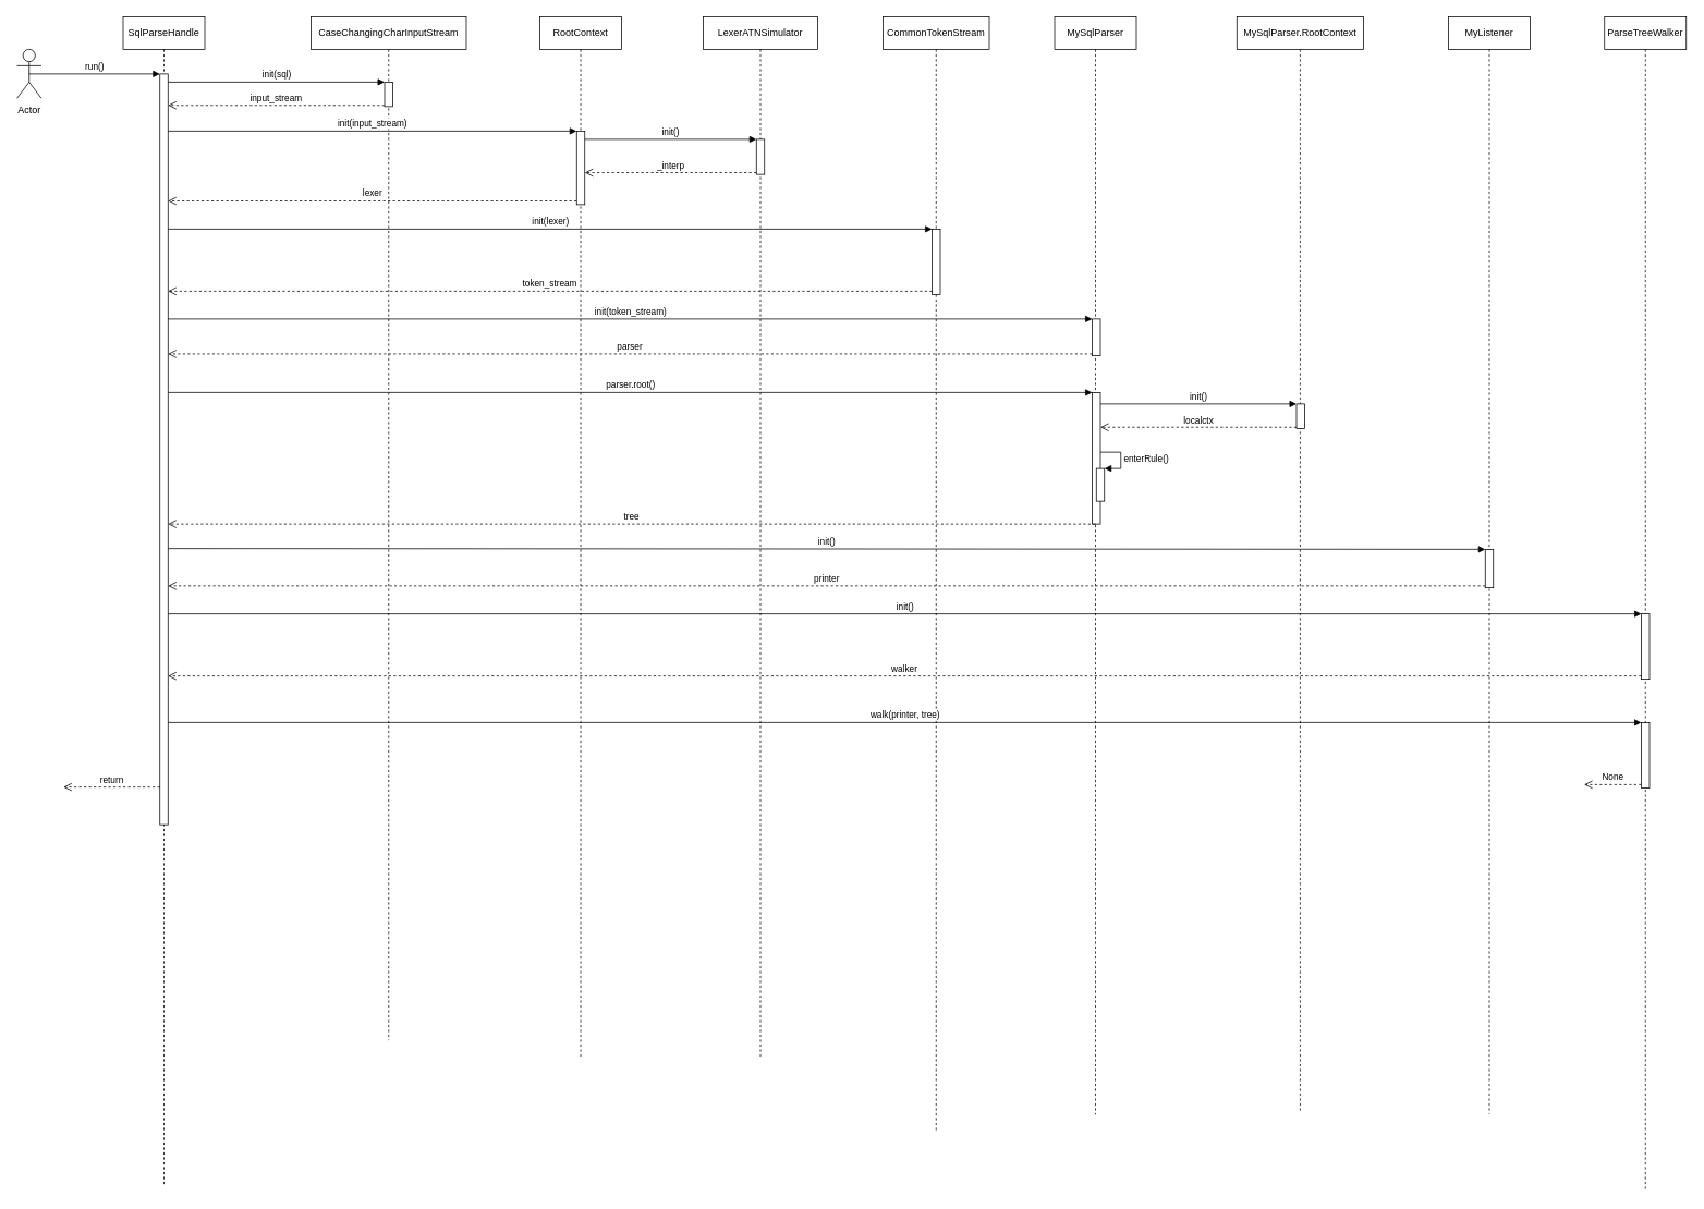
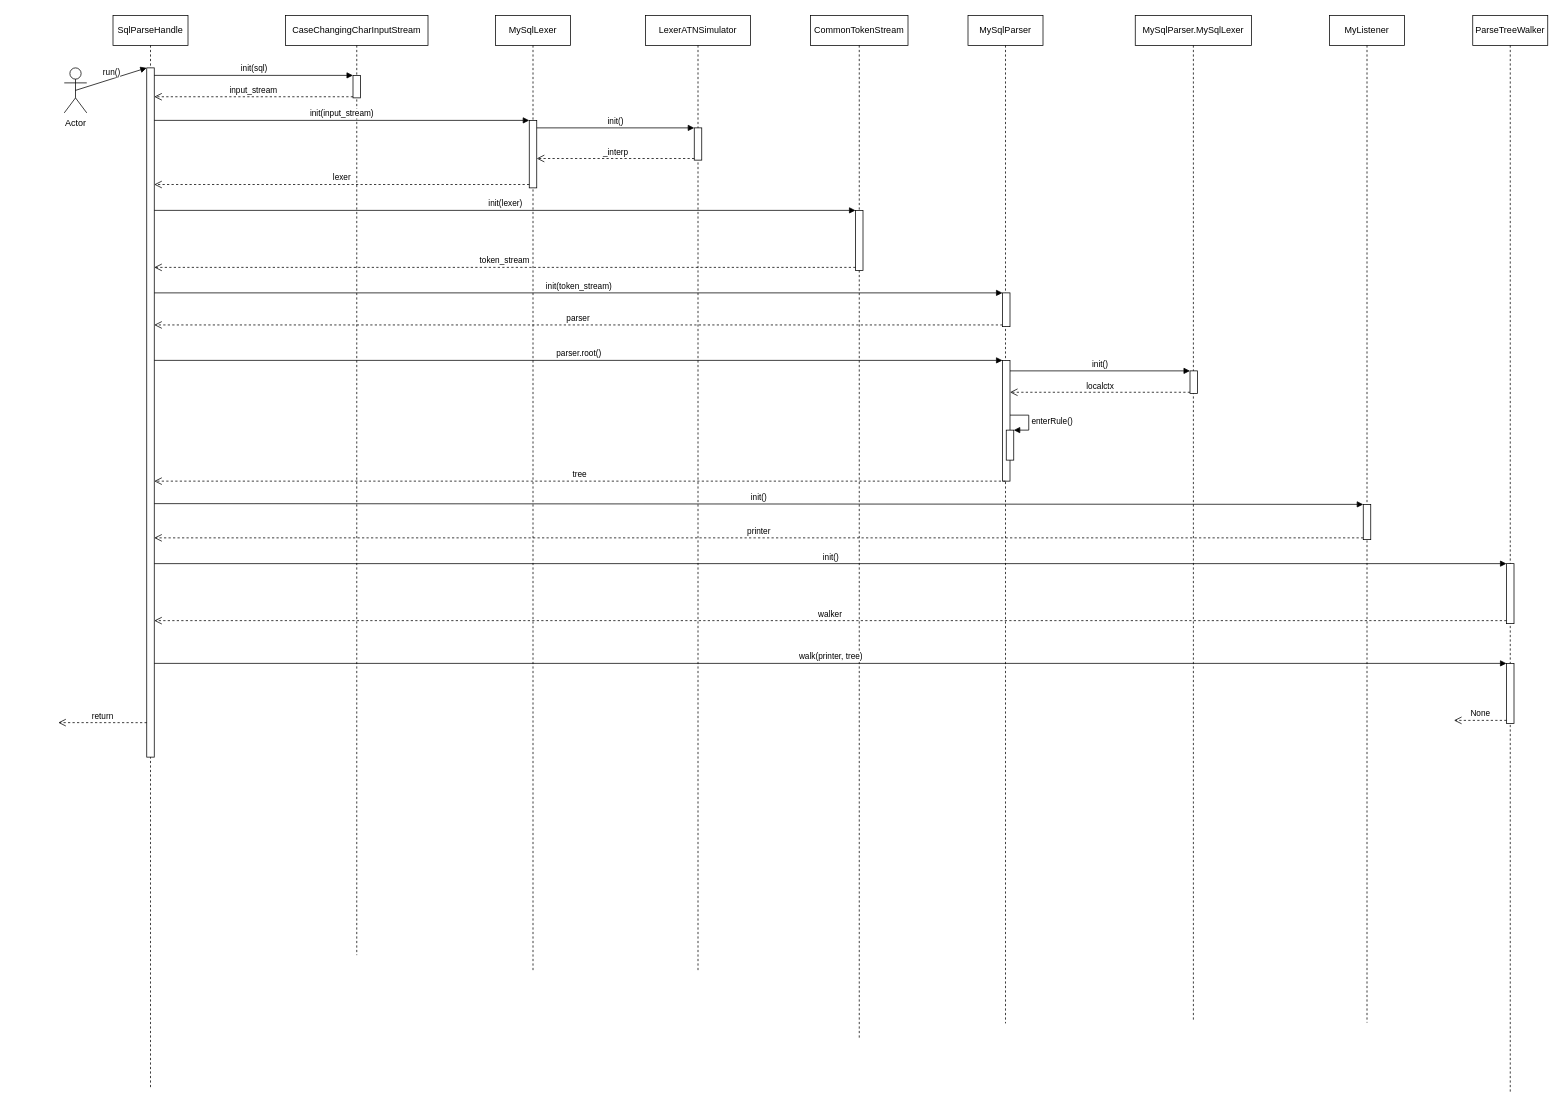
  <mxCell id="0" />
  <mxCell id="1" parent="0" />
  <mxCell id="2" value="SqlParseHandle" style="shape=umlLifeline;perimeter=lifelinePerimeter;whiteSpace=wrap;html=1;container=1;collapsible=0;recursiveResize=0;outlineConnect=0;" parent="1" vertex="1"><mxGeometry x="150" y="20" width="100" height="1430" as="geometry" /></mxCell>
  <mxCell id="3" value="" style="html=1;points=[];perimeter=orthogonalPerimeter;" parent="2" vertex="1"><mxGeometry x="45" y="70" width="10" height="919" as="geometry" /></mxCell>
  <mxCell id="4" value="return" style="html=1;verticalAlign=bottom;endArrow=open;dashed=1;endSize=8;exitX=0;exitY=0.95;" parent="2" source="3" edge="1"><mxGeometry relative="1" as="geometry"><mxPoint x="-73" y="943" as="targetPoint" /></mxGeometry></mxCell>
- <mxCell id="5" value="Actor" style="shape=umlActor;verticalLabelPosition=bottom;labelBackgroundColor=#ffffff;verticalAlign=top;html=1;" parent="1" vertex="1"><mxGeometry x="20" y="60" width="30" height="60" as="geometry" /></mxCell>
+ <mxCell id="5" value="Actor" style="shape=umlActor;verticalLabelPosition=bottom;labelBackgroundColor=#ffffff;verticalAlign=top;html=1;" parent="1" vertex="1"><mxGeometry x="85" y="90" width="30" height="60" as="geometry" /></mxCell>
  <mxCell id="6" value="run()" style="html=1;verticalAlign=bottom;endArrow=block;entryX=0;entryY=0;exitX=0.5;exitY=0.5;exitDx=0;exitDy=0;exitPerimeter=0;" parent="1" source="5" target="3" edge="1"><mxGeometry relative="1" as="geometry"><mxPoint x="80" y="100" as="sourcePoint" /></mxGeometry></mxCell>
  <mxCell id="7" value="CaseChangingCharInputStream" style="shape=umlLifeline;perimeter=lifelinePerimeter;whiteSpace=wrap;html=1;container=1;collapsible=0;recursiveResize=0;outlineConnect=0;" parent="1" vertex="1"><mxGeometry x="380" y="20" width="190" height="1253" as="geometry" /></mxCell>
  <mxCell id="8" value="" style="html=1;points=[];perimeter=orthogonalPerimeter;" parent="7" vertex="1"><mxGeometry x="90" y="80" width="10" height="30" as="geometry" /></mxCell>
  <mxCell id="9" value="init(sql)" style="html=1;verticalAlign=bottom;endArrow=block;entryX=0;entryY=0;" parent="1" source="3" target="8" edge="1"><mxGeometry relative="1" as="geometry"><mxPoint x="400" y="100" as="sourcePoint" /></mxGeometry></mxCell>
  <mxCell id="10" value="input_stream" style="html=1;verticalAlign=bottom;endArrow=open;dashed=1;endSize=8;exitX=0;exitY=0.95;" parent="1" source="8" target="3" edge="1"><mxGeometry relative="1" as="geometry"><mxPoint x="400" y="176" as="targetPoint" /></mxGeometry></mxCell>
- <mxCell id="11" value="RootContext" style="shape=umlLifeline;perimeter=lifelinePerimeter;whiteSpace=wrap;html=1;container=1;collapsible=0;recursiveResize=0;outlineConnect=0;" parent="1" vertex="1"><mxGeometry x="660" y="20" width="100" height="1275" as="geometry" /></mxCell>
+ <mxCell id="11" value="MySqlLexer" style="shape=umlLifeline;perimeter=lifelinePerimeter;whiteSpace=wrap;html=1;container=1;collapsible=0;recursiveResize=0;outlineConnect=0;" parent="1" vertex="1"><mxGeometry x="660" y="20" width="100" height="1275" as="geometry" /></mxCell>
  <mxCell id="12" value="" style="html=1;points=[];perimeter=orthogonalPerimeter;" parent="11" vertex="1"><mxGeometry x="45" y="140" width="10" height="90" as="geometry" /></mxCell>
  <mxCell id="13" value="init(input_stream)" style="html=1;verticalAlign=bottom;endArrow=block;entryX=0;entryY=0;" parent="1" source="3" target="12" edge="1"><mxGeometry relative="1" as="geometry"><mxPoint x="635" y="140" as="sourcePoint" /></mxGeometry></mxCell>
  <mxCell id="14" value="lexer" style="html=1;verticalAlign=bottom;endArrow=open;dashed=1;endSize=8;exitX=0;exitY=0.95;" parent="1" source="12" target="3" edge="1"><mxGeometry relative="1" as="geometry"><mxPoint x="635" y="216" as="targetPoint" /></mxGeometry></mxCell>
  <mxCell id="15" value="LexerATNSimulator" style="shape=umlLifeline;perimeter=lifelinePerimeter;whiteSpace=wrap;html=1;container=1;collapsible=0;recursiveResize=0;outlineConnect=0;" parent="1" vertex="1"><mxGeometry x="860" y="20" width="140" height="1274" as="geometry" /></mxCell>
  <mxCell id="16" value="" style="html=1;points=[];perimeter=orthogonalPerimeter;" parent="15" vertex="1"><mxGeometry x="65" y="150" width="10" height="43" as="geometry" /></mxCell>
  <mxCell id="17" value="init()" style="html=1;verticalAlign=bottom;endArrow=block;entryX=0;entryY=0;" parent="1" source="12" target="16" edge="1"><mxGeometry relative="1" as="geometry"><mxPoint x="855" y="165" as="sourcePoint" /></mxGeometry></mxCell>
  <mxCell id="18" value="_interp" style="html=1;verticalAlign=bottom;endArrow=open;dashed=1;endSize=8;exitX=0;exitY=0.95;" parent="1" source="16" target="12" edge="1"><mxGeometry relative="1" as="geometry"><mxPoint x="855" y="241" as="targetPoint" /></mxGeometry></mxCell>
  <mxCell id="19" value="CommonTokenStream" style="shape=umlLifeline;perimeter=lifelinePerimeter;whiteSpace=wrap;html=1;container=1;collapsible=0;recursiveResize=0;outlineConnect=0;" parent="1" vertex="1"><mxGeometry x="1080" y="20" width="130" height="1366" as="geometry" /></mxCell>
  <mxCell id="20" value="" style="html=1;points=[];perimeter=orthogonalPerimeter;" parent="19" vertex="1"><mxGeometry x="60" y="260" width="10" height="80" as="geometry" /></mxCell>
  <mxCell id="21" value="init(lexer)" style="html=1;verticalAlign=bottom;endArrow=block;entryX=0;entryY=0;" parent="1" source="3" target="20" edge="1"><mxGeometry relative="1" as="geometry"><mxPoint x="690" y="300" as="sourcePoint" /></mxGeometry></mxCell>
  <mxCell id="22" value="token_stream" style="html=1;verticalAlign=bottom;endArrow=open;dashed=1;endSize=8;exitX=0;exitY=0.95;" parent="1" source="20" target="3" edge="1"><mxGeometry relative="1" as="geometry"><mxPoint x="1070" y="356" as="targetPoint" /></mxGeometry></mxCell>
  <mxCell id="23" value="MySqlParser" style="shape=umlLifeline;perimeter=lifelinePerimeter;whiteSpace=wrap;html=1;container=1;collapsible=0;recursiveResize=0;outlineConnect=0;" parent="1" vertex="1"><mxGeometry x="1290" y="20" width="100" height="1344" as="geometry" /></mxCell>
  <mxCell id="24" value="" style="html=1;points=[];perimeter=orthogonalPerimeter;" parent="23" vertex="1"><mxGeometry x="46" y="370" width="10" height="45" as="geometry" /></mxCell>
  <mxCell id="25" value="" style="html=1;points=[];perimeter=orthogonalPerimeter;" parent="23" vertex="1"><mxGeometry x="46" y="460" width="10" height="161" as="geometry" /></mxCell>
  <mxCell id="26" value="" style="html=1;points=[];perimeter=orthogonalPerimeter;" parent="23" vertex="1"><mxGeometry x="51" y="553" width="10" height="40" as="geometry" /></mxCell>
  <mxCell id="27" value="enterRule()" style="edgeStyle=orthogonalEdgeStyle;html=1;align=left;spacingLeft=2;endArrow=block;rounded=0;entryX=1;entryY=0;" parent="23" target="26" edge="1"><mxGeometry relative="1" as="geometry"><mxPoint x="56" y="533" as="sourcePoint" /><Array as="points"><mxPoint x="81" y="533" /></Array></mxGeometry></mxCell>
  <mxCell id="28" value="init(token_stream)" style="html=1;verticalAlign=bottom;endArrow=block;entryX=0;entryY=0;" parent="1" source="3" target="24" edge="1"><mxGeometry relative="1" as="geometry"><mxPoint x="1266" y="390" as="sourcePoint" /></mxGeometry></mxCell>
  <mxCell id="29" value="parser" style="html=1;verticalAlign=bottom;endArrow=open;dashed=1;endSize=8;exitX=0;exitY=0.95;" parent="1" source="24" target="3" edge="1"><mxGeometry relative="1" as="geometry"><mxPoint x="1266" y="466" as="targetPoint" /></mxGeometry></mxCell>
  <mxCell id="30" value="parser.root()" style="html=1;verticalAlign=bottom;endArrow=block;entryX=0;entryY=0;" parent="1" source="3" target="25" edge="1"><mxGeometry relative="1" as="geometry"><mxPoint x="1266" y="480" as="sourcePoint" /></mxGeometry></mxCell>
- <mxCell id="31" value="MySqlParser.RootContext" style="shape=umlLifeline;perimeter=lifelinePerimeter;whiteSpace=wrap;html=1;container=1;collapsible=0;recursiveResize=0;outlineConnect=0;" parent="1" vertex="1"><mxGeometry x="1513" y="20" width="155" height="1342" as="geometry" /></mxCell>
+ <mxCell id="31" value="MySqlParser.MySqlLexer" style="shape=umlLifeline;perimeter=lifelinePerimeter;whiteSpace=wrap;html=1;container=1;collapsible=0;recursiveResize=0;outlineConnect=0;" parent="1" vertex="1"><mxGeometry x="1513" y="20" width="155" height="1342" as="geometry" /></mxCell>
  <mxCell id="32" value="" style="html=1;points=[];perimeter=orthogonalPerimeter;" parent="31" vertex="1"><mxGeometry x="73" y="474" width="10" height="30" as="geometry" /></mxCell>
  <mxCell id="33" value="init()" style="html=1;verticalAlign=bottom;endArrow=block;entryX=0;entryY=0;" parent="1" source="25" target="32" edge="1"><mxGeometry relative="1" as="geometry"><mxPoint x="1488" y="485" as="sourcePoint" /></mxGeometry></mxCell>
  <mxCell id="34" value="localctx" style="html=1;verticalAlign=bottom;endArrow=open;dashed=1;endSize=8;exitX=0;exitY=0.95;" parent="1" source="32" target="25" edge="1"><mxGeometry relative="1" as="geometry"><mxPoint x="1488" y="561" as="targetPoint" /></mxGeometry></mxCell>
  <mxCell id="35" value="tree" style="html=1;verticalAlign=bottom;endArrow=open;dashed=1;endSize=8;exitX=0.4;exitY=1;exitDx=0;exitDy=0;exitPerimeter=0;" parent="1" source="25" target="3" edge="1"><mxGeometry relative="1" as="geometry"><mxPoint x="1319" y="651" as="sourcePoint" /><mxPoint x="236" y="656" as="targetPoint" /></mxGeometry></mxCell>
  <mxCell id="36" value="MyListener" style="shape=umlLifeline;perimeter=lifelinePerimeter;whiteSpace=wrap;html=1;container=1;collapsible=0;recursiveResize=0;outlineConnect=0;" parent="1" vertex="1"><mxGeometry x="1772" y="20" width="100" height="1343" as="geometry" /></mxCell>
  <mxCell id="37" value="" style="html=1;points=[];perimeter=orthogonalPerimeter;" parent="36" vertex="1"><mxGeometry x="45" y="652" width="10" height="47" as="geometry" /></mxCell>
  <mxCell id="38" value="init()" style="html=1;verticalAlign=bottom;endArrow=block;entryX=0;entryY=0;" parent="1" target="37" edge="1"><mxGeometry relative="1" as="geometry"><mxPoint x="205" y="671" as="sourcePoint" /></mxGeometry></mxCell>
  <mxCell id="39" value="printer" style="html=1;verticalAlign=bottom;endArrow=open;dashed=1;endSize=8;exitX=0;exitY=0.95;" parent="1" source="37" target="3" edge="1"><mxGeometry relative="1" as="geometry"><mxPoint x="205" y="747" as="targetPoint" /></mxGeometry></mxCell>
  <mxCell id="40" value="&lt;div&gt;ParseTreeWalker&lt;/div&gt;" style="shape=umlLifeline;perimeter=lifelinePerimeter;whiteSpace=wrap;html=1;container=1;collapsible=0;recursiveResize=0;outlineConnect=0;" parent="1" vertex="1"><mxGeometry x="1963" y="20" width="100" height="1438" as="geometry" /></mxCell>
  <mxCell id="41" value="" style="html=1;points=[];perimeter=orthogonalPerimeter;" parent="40" vertex="1"><mxGeometry x="45" y="731" width="10" height="80" as="geometry" /></mxCell>
  <mxCell id="42" value="" style="html=1;points=[];perimeter=orthogonalPerimeter;" parent="40" vertex="1"><mxGeometry x="45" y="864" width="10" height="80" as="geometry" /></mxCell>
  <mxCell id="43" value="None" style="html=1;verticalAlign=bottom;endArrow=open;dashed=1;endSize=8;exitX=0;exitY=0.95;" parent="40" source="42" edge="1"><mxGeometry relative="1" as="geometry"><mxPoint x="-25" y="940" as="targetPoint" /></mxGeometry></mxCell>
  <mxCell id="44" value="init()" style="html=1;verticalAlign=bottom;endArrow=block;entryX=0;entryY=0;" parent="1" source="3" target="41" edge="1"><mxGeometry relative="1" as="geometry"><mxPoint x="1938" y="736" as="sourcePoint" /></mxGeometry></mxCell>
  <mxCell id="45" value="walker" style="html=1;verticalAlign=bottom;endArrow=open;dashed=1;endSize=8;exitX=0;exitY=0.95;" parent="1" source="41" target="3" edge="1"><mxGeometry relative="1" as="geometry"><mxPoint x="1938" y="812" as="targetPoint" /></mxGeometry></mxCell>
  <mxCell id="46" value="walk(printer, tree)" style="html=1;verticalAlign=bottom;endArrow=block;entryX=0;entryY=0;" parent="1" source="3" target="42" edge="1"><mxGeometry relative="1" as="geometry"><mxPoint x="1938" y="884" as="sourcePoint" /></mxGeometry></mxCell>
